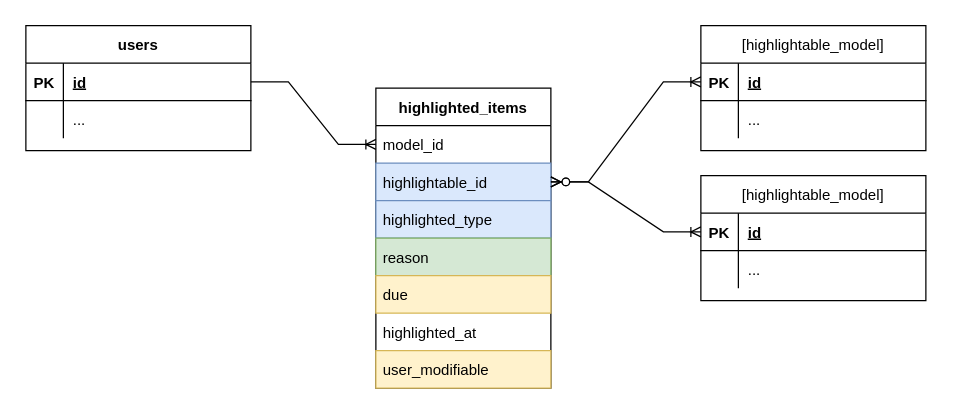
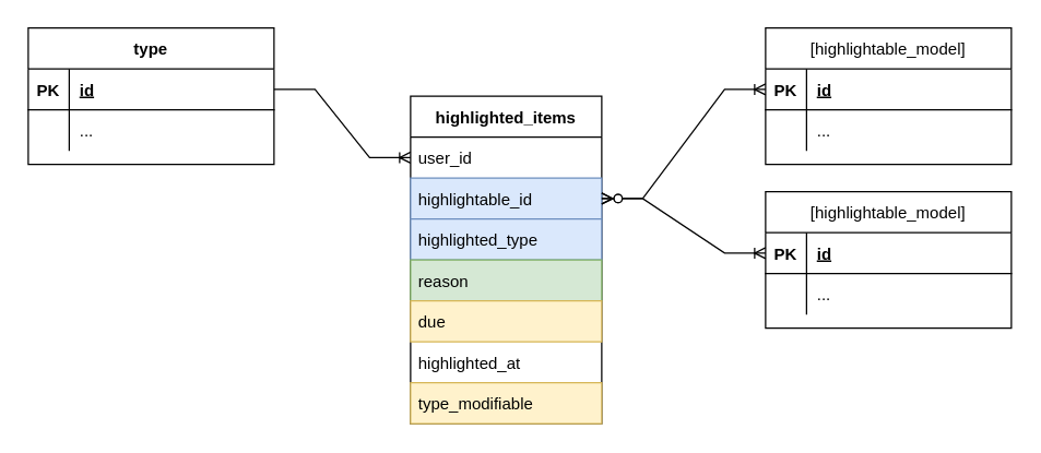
  <mxCell id="0" />
  <mxCell id="1" parent="0" />
  <mxCell id="2" value="highlighted_items" style="swimlane;fontStyle=1;childLayout=stackLayout;horizontal=1;startSize=30;horizontalStack=0;resizeParent=1;resizeParentMax=0;resizeLast=0;collapsible=1;marginBottom=0;" parent="1" vertex="1"><mxGeometry x="300" y="70" width="140" height="240" as="geometry"><mxRectangle x="240" y="680" width="130" height="30" as="alternateBounds" /></mxGeometry></mxCell>
- <mxCell id="3" value="model_id" style="text;strokeColor=none;fillColor=none;align=left;verticalAlign=middle;spacingLeft=4;spacingRight=4;overflow=hidden;points=[[0,0.5],[1,0.5]];portConstraint=eastwest;rotatable=0;" parent="2" vertex="1"><mxGeometry y="30" width="140" height="30" as="geometry" /></mxCell>
+ <mxCell id="3" value="user_id" style="text;strokeColor=none;fillColor=none;align=left;verticalAlign=middle;spacingLeft=4;spacingRight=4;overflow=hidden;points=[[0,0.5],[1,0.5]];portConstraint=eastwest;rotatable=0;" parent="2" vertex="1"><mxGeometry y="30" width="140" height="30" as="geometry" /></mxCell>
  <mxCell id="4" value="highlightable_id" style="text;strokeColor=#6c8ebf;fillColor=#dae8fc;align=left;verticalAlign=middle;spacingLeft=4;spacingRight=4;overflow=hidden;points=[[0,0.5],[1,0.5]];portConstraint=eastwest;rotatable=0;" parent="2" vertex="1"><mxGeometry y="60" width="140" height="30" as="geometry" /></mxCell>
  <mxCell id="5" value="highlighted_type" style="text;strokeColor=#6c8ebf;fillColor=#dae8fc;align=left;verticalAlign=middle;spacingLeft=4;spacingRight=4;overflow=hidden;points=[[0,0.5],[1,0.5]];portConstraint=eastwest;rotatable=0;" parent="2" vertex="1"><mxGeometry y="90" width="140" height="30" as="geometry" /></mxCell>
  <mxCell id="6" value="reason" style="text;strokeColor=#82b366;fillColor=#d5e8d4;align=left;verticalAlign=middle;spacingLeft=4;spacingRight=4;overflow=hidden;points=[[0,0.5],[1,0.5]];portConstraint=eastwest;rotatable=0;" parent="2" vertex="1"><mxGeometry y="120" width="140" height="30" as="geometry" /></mxCell>
  <mxCell id="7" value="due" style="text;strokeColor=#d6b656;fillColor=#fff2cc;align=left;verticalAlign=middle;spacingLeft=4;spacingRight=4;overflow=hidden;points=[[0,0.5],[1,0.5]];portConstraint=eastwest;rotatable=0;" parent="2" vertex="1"><mxGeometry y="150" width="140" height="30" as="geometry" /></mxCell>
  <mxCell id="8" value="highlighted_at" style="text;strokeColor=none;fillColor=none;align=left;verticalAlign=middle;spacingLeft=4;spacingRight=4;overflow=hidden;points=[[0,0.5],[1,0.5]];portConstraint=eastwest;rotatable=0;" parent="2" vertex="1"><mxGeometry y="180" width="140" height="30" as="geometry" /></mxCell>
- <mxCell id="9" value="user_modifiable" style="text;strokeColor=#d6b656;fillColor=#fff2cc;align=left;verticalAlign=middle;spacingLeft=4;spacingRight=4;overflow=hidden;points=[[0,0.5],[1,0.5]];portConstraint=eastwest;rotatable=0;" parent="2" vertex="1"><mxGeometry y="210" width="140" height="30" as="geometry" /></mxCell>
- <mxCell id="10" value="users" style="shape=table;startSize=30;container=1;collapsible=1;childLayout=tableLayout;fixedRows=1;rowLines=0;fontStyle=1;align=center;resizeLast=1;" parent="1" vertex="1"><mxGeometry x="20" y="20" width="180" height="100" as="geometry" /></mxCell>
+ <mxCell id="9" value="type_modifiable" style="text;strokeColor=#d6b656;fillColor=#fff2cc;align=left;verticalAlign=middle;spacingLeft=4;spacingRight=4;overflow=hidden;points=[[0,0.5],[1,0.5]];portConstraint=eastwest;rotatable=0;" parent="2" vertex="1"><mxGeometry y="210" width="140" height="30" as="geometry" /></mxCell>
+ <mxCell id="10" value="type" style="shape=table;startSize=30;container=1;collapsible=1;childLayout=tableLayout;fixedRows=1;rowLines=0;fontStyle=1;align=center;resizeLast=1;" parent="1" vertex="1"><mxGeometry x="20" y="20" width="180" height="100" as="geometry" /></mxCell>
  <mxCell id="11" value="" style="shape=tableRow;horizontal=0;startSize=0;swimlaneHead=0;swimlaneBody=0;fillColor=none;collapsible=0;dropTarget=0;points=[[0,0.5],[1,0.5]];portConstraint=eastwest;top=0;left=0;right=0;bottom=1;" parent="10" vertex="1"><mxGeometry y="30" width="180" height="30" as="geometry" /></mxCell>
  <mxCell id="12" value="PK" style="shape=partialRectangle;connectable=0;fillColor=none;top=0;left=0;bottom=0;right=0;fontStyle=1;overflow=hidden;" parent="11" vertex="1"><mxGeometry width="30" height="30" as="geometry"><mxRectangle width="30" height="30" as="alternateBounds" /></mxGeometry></mxCell>
  <mxCell id="13" value="id" style="shape=partialRectangle;connectable=0;fillColor=none;top=0;left=0;bottom=0;right=0;align=left;spacingLeft=6;fontStyle=5;overflow=hidden;" parent="11" vertex="1"><mxGeometry x="30" width="150" height="30" as="geometry"><mxRectangle width="150" height="30" as="alternateBounds" /></mxGeometry></mxCell>
  <mxCell id="14" value="" style="shape=tableRow;horizontal=0;startSize=0;swimlaneHead=0;swimlaneBody=0;fillColor=none;collapsible=0;dropTarget=0;points=[[0,0.5],[1,0.5]];portConstraint=eastwest;top=0;left=0;right=0;bottom=0;" parent="10" vertex="1"><mxGeometry y="60" width="180" height="30" as="geometry" /></mxCell>
  <mxCell id="15" value="" style="shape=partialRectangle;connectable=0;fillColor=none;top=0;left=0;bottom=0;right=0;editable=1;overflow=hidden;" parent="14" vertex="1"><mxGeometry width="30" height="30" as="geometry"><mxRectangle width="30" height="30" as="alternateBounds" /></mxGeometry></mxCell>
  <mxCell id="16" value="..." style="shape=partialRectangle;connectable=0;fillColor=none;top=0;left=0;bottom=0;right=0;align=left;spacingLeft=6;overflow=hidden;" parent="14" vertex="1"><mxGeometry x="30" width="150" height="30" as="geometry"><mxRectangle width="150" height="30" as="alternateBounds" /></mxGeometry></mxCell>
  <mxCell id="17" value="" style="edgeStyle=entityRelationEdgeStyle;fontSize=12;html=1;endArrow=ERoneToMany;rounded=0;entryX=0;entryY=0.5;entryDx=0;entryDy=0;exitX=1;exitY=0.5;exitDx=0;exitDy=0;" parent="1" source="11" target="3" edge="1"><mxGeometry width="100" height="100" relative="1" as="geometry"><mxPoint x="330" y="250" as="sourcePoint" /><mxPoint x="430" y="150" as="targetPoint" /></mxGeometry></mxCell>
  <mxCell id="18" value="[highlightable_model]" style="shape=table;startSize=30;container=1;collapsible=1;childLayout=tableLayout;fixedRows=1;rowLines=0;fontStyle=0;align=center;resizeLast=1;" parent="1" vertex="1"><mxGeometry x="560" y="20" width="180" height="100" as="geometry" /></mxCell>
  <mxCell id="19" value="" style="shape=tableRow;horizontal=0;startSize=0;swimlaneHead=0;swimlaneBody=0;fillColor=none;collapsible=0;dropTarget=0;points=[[0,0.5],[1,0.5]];portConstraint=eastwest;top=0;left=0;right=0;bottom=1;" parent="18" vertex="1"><mxGeometry y="30" width="180" height="30" as="geometry" /></mxCell>
  <mxCell id="20" value="PK" style="shape=partialRectangle;connectable=0;fillColor=none;top=0;left=0;bottom=0;right=0;fontStyle=1;overflow=hidden;" parent="19" vertex="1"><mxGeometry width="30" height="30" as="geometry"><mxRectangle width="30" height="30" as="alternateBounds" /></mxGeometry></mxCell>
  <mxCell id="21" value="id" style="shape=partialRectangle;connectable=0;fillColor=none;top=0;left=0;bottom=0;right=0;align=left;spacingLeft=6;fontStyle=5;overflow=hidden;" parent="19" vertex="1"><mxGeometry x="30" width="150" height="30" as="geometry"><mxRectangle width="150" height="30" as="alternateBounds" /></mxGeometry></mxCell>
  <mxCell id="22" value="" style="shape=tableRow;horizontal=0;startSize=0;swimlaneHead=0;swimlaneBody=0;fillColor=none;collapsible=0;dropTarget=0;points=[[0,0.5],[1,0.5]];portConstraint=eastwest;top=0;left=0;right=0;bottom=0;" parent="18" vertex="1"><mxGeometry y="60" width="180" height="30" as="geometry" /></mxCell>
  <mxCell id="23" value="" style="shape=partialRectangle;connectable=0;fillColor=none;top=0;left=0;bottom=0;right=0;editable=1;overflow=hidden;" parent="22" vertex="1"><mxGeometry width="30" height="30" as="geometry"><mxRectangle width="30" height="30" as="alternateBounds" /></mxGeometry></mxCell>
  <mxCell id="24" value="..." style="shape=partialRectangle;connectable=0;fillColor=none;top=0;left=0;bottom=0;right=0;align=left;spacingLeft=6;overflow=hidden;" parent="22" vertex="1"><mxGeometry x="30" width="150" height="30" as="geometry"><mxRectangle width="150" height="30" as="alternateBounds" /></mxGeometry></mxCell>
  <mxCell id="25" value="[highlightable_model]" style="shape=table;startSize=30;container=1;collapsible=1;childLayout=tableLayout;fixedRows=1;rowLines=0;fontStyle=0;align=center;resizeLast=1;" parent="1" vertex="1"><mxGeometry x="560" y="140" width="180" height="100" as="geometry" /></mxCell>
  <mxCell id="26" value="" style="shape=tableRow;horizontal=0;startSize=0;swimlaneHead=0;swimlaneBody=0;fillColor=none;collapsible=0;dropTarget=0;points=[[0,0.5],[1,0.5]];portConstraint=eastwest;top=0;left=0;right=0;bottom=1;" parent="25" vertex="1"><mxGeometry y="30" width="180" height="30" as="geometry" /></mxCell>
  <mxCell id="27" value="PK" style="shape=partialRectangle;connectable=0;fillColor=none;top=0;left=0;bottom=0;right=0;fontStyle=1;overflow=hidden;" parent="26" vertex="1"><mxGeometry width="30" height="30" as="geometry"><mxRectangle width="30" height="30" as="alternateBounds" /></mxGeometry></mxCell>
  <mxCell id="28" value="id" style="shape=partialRectangle;connectable=0;fillColor=none;top=0;left=0;bottom=0;right=0;align=left;spacingLeft=6;fontStyle=5;overflow=hidden;" parent="26" vertex="1"><mxGeometry x="30" width="150" height="30" as="geometry"><mxRectangle width="150" height="30" as="alternateBounds" /></mxGeometry></mxCell>
  <mxCell id="29" value="" style="shape=tableRow;horizontal=0;startSize=0;swimlaneHead=0;swimlaneBody=0;fillColor=none;collapsible=0;dropTarget=0;points=[[0,0.5],[1,0.5]];portConstraint=eastwest;top=0;left=0;right=0;bottom=0;" parent="25" vertex="1"><mxGeometry y="60" width="180" height="30" as="geometry" /></mxCell>
  <mxCell id="30" value="" style="shape=partialRectangle;connectable=0;fillColor=none;top=0;left=0;bottom=0;right=0;editable=1;overflow=hidden;" parent="29" vertex="1"><mxGeometry width="30" height="30" as="geometry"><mxRectangle width="30" height="30" as="alternateBounds" /></mxGeometry></mxCell>
  <mxCell id="31" value="..." style="shape=partialRectangle;connectable=0;fillColor=none;top=0;left=0;bottom=0;right=0;align=left;spacingLeft=6;overflow=hidden;" parent="29" vertex="1"><mxGeometry x="30" width="150" height="30" as="geometry"><mxRectangle width="150" height="30" as="alternateBounds" /></mxGeometry></mxCell>
  <mxCell id="32" value="" style="edgeStyle=entityRelationEdgeStyle;fontSize=12;html=1;endArrow=ERoneToMany;startArrow=ERzeroToMany;rounded=0;entryX=0;entryY=0.5;entryDx=0;entryDy=0;exitX=1;exitY=0.5;exitDx=0;exitDy=0;" parent="1" source="4" target="19" edge="1"><mxGeometry width="100" height="100" relative="1" as="geometry"><mxPoint x="330" y="250" as="sourcePoint" /><mxPoint x="430" y="150" as="targetPoint" /></mxGeometry></mxCell>
  <mxCell id="33" value="" style="edgeStyle=entityRelationEdgeStyle;fontSize=12;html=1;endArrow=ERoneToMany;startArrow=ERzeroToMany;rounded=0;entryX=0;entryY=0.5;entryDx=0;entryDy=0;exitX=1;exitY=0.5;exitDx=0;exitDy=0;" parent="1" source="4" target="26" edge="1"><mxGeometry width="100" height="100" relative="1" as="geometry"><mxPoint x="440" y="165" as="sourcePoint" /><mxPoint x="570" y="95" as="targetPoint" /></mxGeometry></mxCell>
